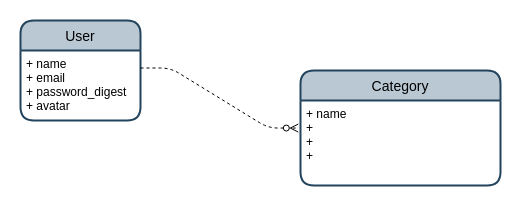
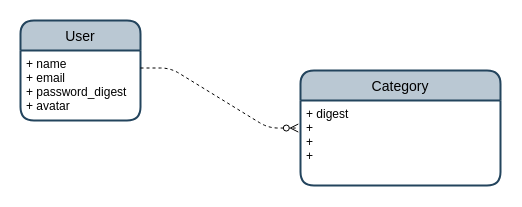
  <mxCell id="0" />
  <mxCell id="1" parent="0" />
  <mxCell id="2" value="User" style="swimlane;childLayout=stackLayout;horizontal=1;startSize=30;horizontalStack=0;rounded=1;fontSize=14;fontStyle=0;strokeWidth=2;resizeParent=0;resizeLast=1;shadow=0;dashed=0;align=center;fillColor=#bac8d3;strokeColor=#23445D;" vertex="1" parent="1"><mxGeometry x="20" y="20" width="120" height="100" as="geometry" /></mxCell>
  <mxCell id="3" value="+ name&#10;+ email&#10;+ password_digest&#10;+ avatar" style="align=left;strokeColor=none;fillColor=none;spacingLeft=4;fontSize=12;verticalAlign=top;resizable=0;rotatable=0;part=1;" vertex="1" parent="2"><mxGeometry y="30" width="120" height="70" as="geometry" /></mxCell>
  <mxCell id="4" value="Category" style="swimlane;childLayout=stackLayout;horizontal=1;startSize=30;horizontalStack=0;rounded=1;fontSize=14;fontStyle=0;strokeWidth=2;resizeParent=0;resizeLast=1;shadow=0;dashed=0;align=center;fillColor=#bac8d3;strokeColor=#23445D;" vertex="1" parent="1"><mxGeometry x="300" y="70" width="200" height="115" as="geometry" /></mxCell>
- <mxCell id="5" value="+ name&#10;+ &#10;+ &#10;+ " style="align=left;strokeColor=none;fillColor=none;spacingLeft=4;fontSize=12;verticalAlign=top;resizable=0;rotatable=0;part=1;" vertex="1" parent="4"><mxGeometry y="30" width="200" height="85" as="geometry" /></mxCell>
+ <mxCell id="5" value="+ digest&#10;+ &#10;+ &#10;+ " style="align=left;strokeColor=none;fillColor=none;spacingLeft=4;fontSize=12;verticalAlign=top;resizable=0;rotatable=0;part=1;" vertex="1" parent="4"><mxGeometry y="30" width="200" height="85" as="geometry" /></mxCell>
  <mxCell id="6" value="" style="edgeStyle=entityRelationEdgeStyle;fontSize=12;html=1;endArrow=ERzeroToMany;endFill=1;exitX=1;exitY=0.25;exitDx=0;exitDy=0;entryX=-0.011;entryY=0.324;entryDx=0;entryDy=0;entryPerimeter=0;dashed=1;" edge="1" parent="1" source="3" target="5"><mxGeometry width="100" height="100" relative="1" as="geometry"><mxPoint x="250" y="105" as="sourcePoint" /><mxPoint x="350" y="5" as="targetPoint" /></mxGeometry></mxCell>
